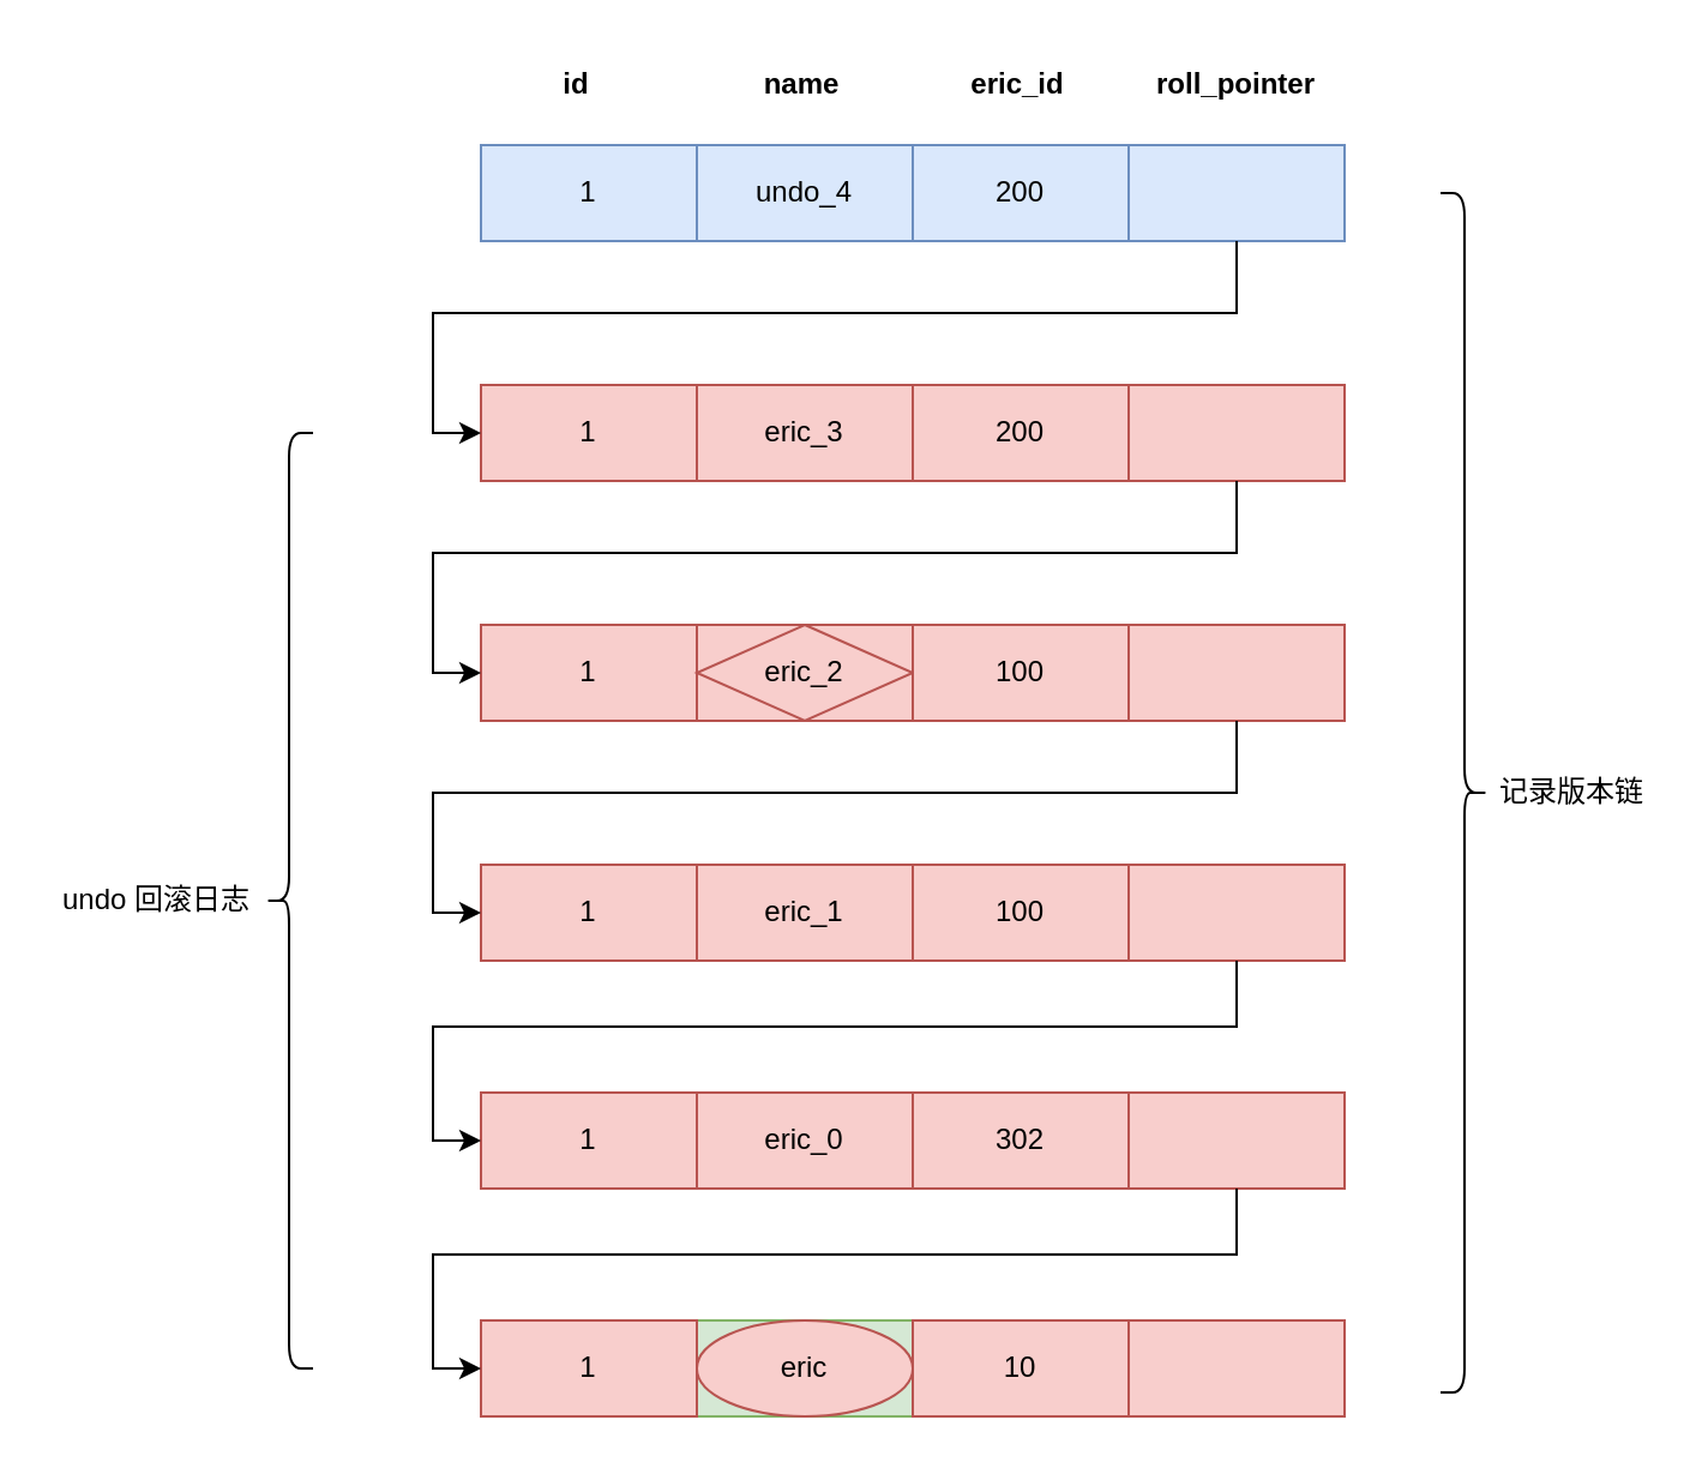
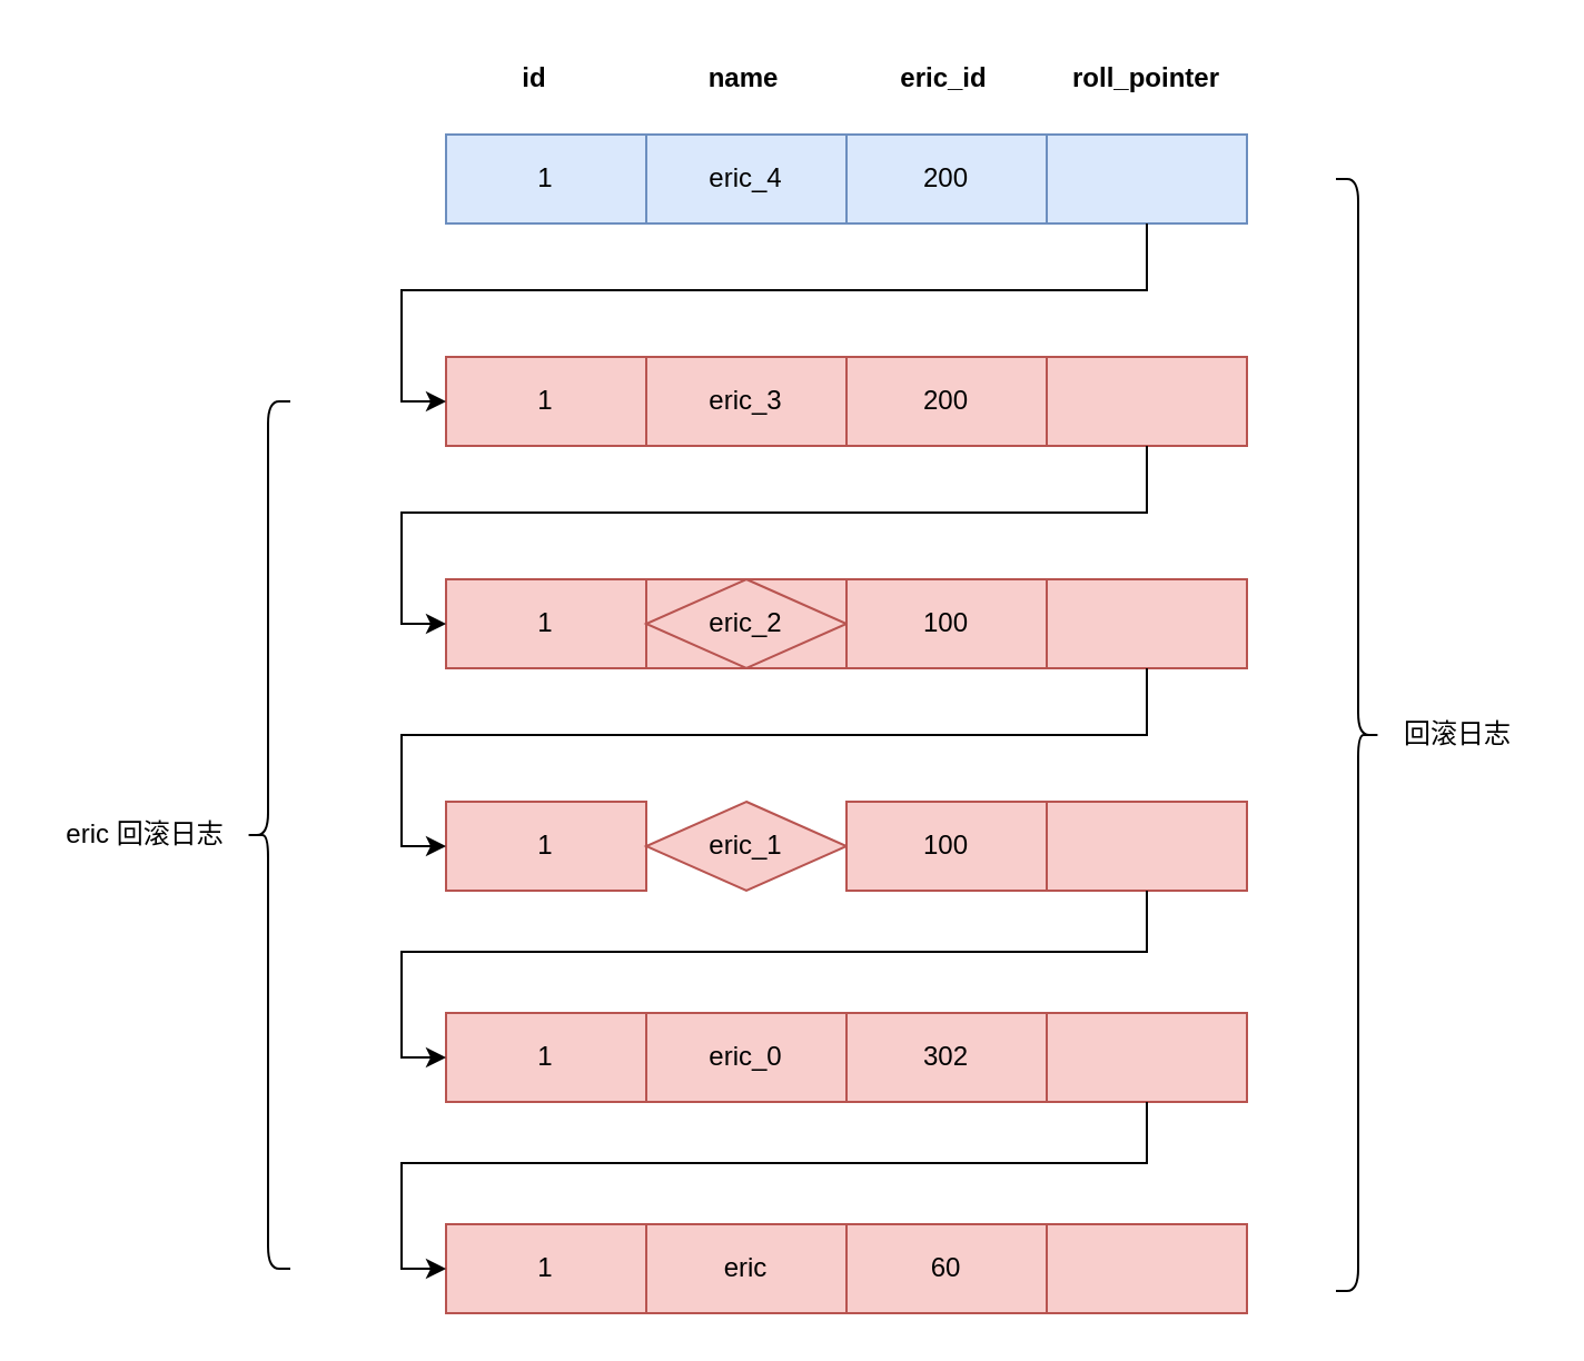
  <mxCell id="0" />
  <mxCell id="1" parent="0" />
  <mxCell id="2" value="" style="group;fillColor=#dae8fc;strokeColor=#6c8ebf;" vertex="1" connectable="0" parent="1"><mxGeometry x="200" y="60" width="360" height="40" as="geometry" /></mxCell>
  <mxCell id="3" value="1" style="rounded=0;whiteSpace=wrap;html=1;fillColor=#dae8fc;strokeColor=#6c8ebf;" vertex="1" parent="2"><mxGeometry width="90" height="40" as="geometry" /></mxCell>
- <mxCell id="4" value="undo_4" style="rounded=0;whiteSpace=wrap;html=1;fillColor=#dae8fc;strokeColor=#6c8ebf;" vertex="1" parent="2"><mxGeometry x="90" width="90" height="40" as="geometry" /></mxCell>
+ <mxCell id="4" value="eric_4" style="rounded=0;whiteSpace=wrap;html=1;fillColor=#dae8fc;strokeColor=#6c8ebf;" vertex="1" parent="2"><mxGeometry x="90" width="90" height="40" as="geometry" /></mxCell>
  <mxCell id="5" value="200" style="rounded=0;whiteSpace=wrap;html=1;fillColor=#dae8fc;strokeColor=#6c8ebf;" vertex="1" parent="2"><mxGeometry x="180" width="90" height="40" as="geometry" /></mxCell>
  <mxCell id="6" value="" style="rounded=0;whiteSpace=wrap;html=1;fillColor=#dae8fc;strokeColor=#6c8ebf;" vertex="1" parent="2"><mxGeometry x="270" width="90" height="40" as="geometry" /></mxCell>
  <mxCell id="7" value="" style="group" vertex="1" connectable="0" parent="1"><mxGeometry x="200" y="160" width="360" height="40" as="geometry" /></mxCell>
  <mxCell id="8" value="1" style="rounded=0;whiteSpace=wrap;html=1;fillColor=#f8cecc;strokeColor=#b85450;" vertex="1" parent="7"><mxGeometry width="90" height="40" as="geometry" /></mxCell>
  <mxCell id="9" value="eric_3" style="rounded=0;whiteSpace=wrap;html=1;fillColor=#f8cecc;strokeColor=#b85450;" vertex="1" parent="7"><mxGeometry x="90" width="90" height="40" as="geometry" /></mxCell>
  <mxCell id="10" value="200" style="rounded=0;whiteSpace=wrap;html=1;fillColor=#f8cecc;strokeColor=#b85450;" vertex="1" parent="7"><mxGeometry x="180" width="90" height="40" as="geometry" /></mxCell>
  <mxCell id="11" value="" style="rounded=0;whiteSpace=wrap;html=1;fillColor=#f8cecc;strokeColor=#b85450;" vertex="1" parent="7"><mxGeometry x="270" width="90" height="40" as="geometry" /></mxCell>
  <mxCell id="12" value="" style="group;fillColor=#f8cecc;strokeColor=#b85450;" vertex="1" connectable="0" parent="1"><mxGeometry x="200" y="260" width="360" height="40" as="geometry" /></mxCell>
  <mxCell id="13" value="1" style="rounded=0;whiteSpace=wrap;html=1;fillColor=#f8cecc;strokeColor=#b85450;" vertex="1" parent="12"><mxGeometry width="90" height="40" as="geometry" /></mxCell>
  <mxCell id="14" value="eric_2" style="rhombus;whiteSpace=wrap;html=1;fillColor=#f8cecc;strokeColor=#b85450;" vertex="1" parent="12"><mxGeometry x="90" width="90" height="40" as="geometry" /></mxCell>
  <mxCell id="15" value="100" style="rounded=0;whiteSpace=wrap;html=1;fillColor=#f8cecc;strokeColor=#b85450;" vertex="1" parent="12"><mxGeometry x="180" width="90" height="40" as="geometry" /></mxCell>
  <mxCell id="16" value="" style="rounded=0;whiteSpace=wrap;html=1;fillColor=#f8cecc;strokeColor=#b85450;" vertex="1" parent="12"><mxGeometry x="270" width="90" height="40" as="geometry" /></mxCell>
  <mxCell id="17" style="edgeStyle=orthogonalEdgeStyle;rounded=0;orthogonalLoop=1;jettySize=auto;html=1;exitX=0.5;exitY=1;exitDx=0;exitDy=0;entryX=0;entryY=0.5;entryDx=0;entryDy=0;" edge="1" parent="1" source="6" target="8"><mxGeometry relative="1" as="geometry" /></mxCell>
  <mxCell id="18" style="edgeStyle=orthogonalEdgeStyle;rounded=0;orthogonalLoop=1;jettySize=auto;html=1;exitX=0.5;exitY=1;exitDx=0;exitDy=0;entryX=0;entryY=0.5;entryDx=0;entryDy=0;" edge="1" parent="1" source="11" target="13"><mxGeometry relative="1" as="geometry" /></mxCell>
  <mxCell id="19" value="" style="group" vertex="1" connectable="0" parent="1"><mxGeometry x="200" y="360" width="360" height="40" as="geometry" /></mxCell>
  <mxCell id="20" value="1" style="rounded=0;whiteSpace=wrap;html=1;fillColor=#f8cecc;strokeColor=#b85450;" vertex="1" parent="19"><mxGeometry width="90" height="40" as="geometry" /></mxCell>
- <mxCell id="21" value="eric_1" style="rounded=0;whiteSpace=wrap;html=1;fillColor=#f8cecc;strokeColor=#b85450;" vertex="1" parent="19"><mxGeometry x="90" width="90" height="40" as="geometry" /></mxCell>
+ <mxCell id="21" value="eric_1" style="rhombus;whiteSpace=wrap;html=1;fillColor=#f8cecc;strokeColor=#b85450;" vertex="1" parent="19"><mxGeometry x="90" width="90" height="40" as="geometry" /></mxCell>
  <mxCell id="22" value="100" style="rounded=0;whiteSpace=wrap;html=1;fillColor=#f8cecc;strokeColor=#b85450;" vertex="1" parent="19"><mxGeometry x="180" width="90" height="40" as="geometry" /></mxCell>
  <mxCell id="23" value="" style="rounded=0;whiteSpace=wrap;html=1;fillColor=#f8cecc;strokeColor=#b85450;" vertex="1" parent="19"><mxGeometry x="270" width="90" height="40" as="geometry" /></mxCell>
  <mxCell id="24" style="edgeStyle=orthogonalEdgeStyle;rounded=0;orthogonalLoop=1;jettySize=auto;html=1;exitX=0.5;exitY=1;exitDx=0;exitDy=0;entryX=0;entryY=0.5;entryDx=0;entryDy=0;" edge="1" parent="1" source="16" target="20"><mxGeometry relative="1" as="geometry" /></mxCell>
  <mxCell id="25" value="" style="group;fillColor=#d5e8d4;strokeColor=#82b366;" vertex="1" connectable="0" parent="1"><mxGeometry x="200" y="455" width="360" height="40" as="geometry" /></mxCell>
  <mxCell id="26" value="1" style="rounded=0;whiteSpace=wrap;html=1;fillColor=#f8cecc;strokeColor=#b85450;" vertex="1" parent="25"><mxGeometry width="90" height="40" as="geometry" /></mxCell>
  <mxCell id="27" value="eric_0" style="rounded=0;whiteSpace=wrap;html=1;fillColor=#f8cecc;strokeColor=#b85450;" vertex="1" parent="25"><mxGeometry x="90" width="90" height="40" as="geometry" /></mxCell>
  <mxCell id="28" value="302" style="rounded=0;whiteSpace=wrap;html=1;fillColor=#f8cecc;strokeColor=#b85450;" vertex="1" parent="25"><mxGeometry x="180" width="90" height="40" as="geometry" /></mxCell>
  <mxCell id="29" value="" style="rounded=0;whiteSpace=wrap;html=1;fillColor=#f8cecc;strokeColor=#b85450;" vertex="1" parent="25"><mxGeometry x="270" width="90" height="40" as="geometry" /></mxCell>
  <mxCell id="30" style="edgeStyle=orthogonalEdgeStyle;rounded=0;orthogonalLoop=1;jettySize=auto;html=1;exitX=0.5;exitY=1;exitDx=0;exitDy=0;entryX=0;entryY=0.5;entryDx=0;entryDy=0;" edge="1" parent="1" source="23" target="26"><mxGeometry relative="1" as="geometry" /></mxCell>
  <mxCell id="31" value="id" style="text;html=1;strokeColor=none;fillColor=none;align=center;verticalAlign=middle;whiteSpace=wrap;rounded=0;fontStyle=1" vertex="1" parent="1"><mxGeometry x="210" y="20" width="60" height="30" as="geometry" /></mxCell>
  <mxCell id="32" value="name" style="text;html=1;strokeColor=none;fillColor=none;align=center;verticalAlign=middle;whiteSpace=wrap;rounded=0;fontStyle=1" vertex="1" parent="1"><mxGeometry x="304" y="20" width="60" height="30" as="geometry" /></mxCell>
  <mxCell id="33" value="eric_id" style="text;html=1;strokeColor=none;fillColor=none;align=center;verticalAlign=middle;whiteSpace=wrap;rounded=0;fontStyle=1" vertex="1" parent="1"><mxGeometry x="393.5" y="20" width="60" height="30" as="geometry" /></mxCell>
  <mxCell id="34" value="roll_pointer" style="text;html=1;strokeColor=none;fillColor=none;align=center;verticalAlign=middle;whiteSpace=wrap;rounded=0;fontStyle=1" vertex="1" parent="1"><mxGeometry x="480" y="20" width="70" height="30" as="geometry" /></mxCell>
  <mxCell id="35" value="" style="group;fillColor=#d5e8d4;strokeColor=#82b366;" vertex="1" connectable="0" parent="1"><mxGeometry x="200" y="550" width="360" height="40" as="geometry" /></mxCell>
  <mxCell id="36" value="1" style="rounded=0;whiteSpace=wrap;html=1;fillColor=#f8cecc;strokeColor=#b85450;" vertex="1" parent="35"><mxGeometry width="90" height="40" as="geometry" /></mxCell>
- <mxCell id="37" value="eric" style="ellipse;whiteSpace=wrap;html=1;fillColor=#f8cecc;strokeColor=#b85450;" vertex="1" parent="35"><mxGeometry x="90" width="90" height="40" as="geometry" /></mxCell>
- <mxCell id="38" value="10" style="rounded=0;whiteSpace=wrap;html=1;fillColor=#f8cecc;strokeColor=#b85450;" vertex="1" parent="35"><mxGeometry x="180" width="90" height="40" as="geometry" /></mxCell>
+ <mxCell id="37" value="eric" style="rounded=0;whiteSpace=wrap;html=1;fillColor=#f8cecc;strokeColor=#b85450;" vertex="1" parent="35"><mxGeometry x="90" width="90" height="40" as="geometry" /></mxCell>
+ <mxCell id="38" value="60" style="rounded=0;whiteSpace=wrap;html=1;fillColor=#f8cecc;strokeColor=#b85450;" vertex="1" parent="35"><mxGeometry x="180" width="90" height="40" as="geometry" /></mxCell>
  <mxCell id="39" value="" style="rounded=0;whiteSpace=wrap;html=1;fillColor=#f8cecc;strokeColor=#b85450;" vertex="1" parent="35"><mxGeometry x="270" width="90" height="40" as="geometry" /></mxCell>
  <mxCell id="40" style="edgeStyle=orthogonalEdgeStyle;rounded=0;orthogonalLoop=1;jettySize=auto;html=1;exitX=0.5;exitY=1;exitDx=0;exitDy=0;entryX=0;entryY=0.5;entryDx=0;entryDy=0;" edge="1" parent="1" source="29" target="36"><mxGeometry relative="1" as="geometry" /></mxCell>
  <mxCell id="41" value="" style="shape=curlyBracket;whiteSpace=wrap;html=1;rounded=1;flipH=1;" vertex="1" parent="1"><mxGeometry x="600" y="80" width="20" height="500" as="geometry" /></mxCell>
- <mxCell id="42" value="记录版本链" style="text;html=1;strokeColor=none;fillColor=none;align=center;verticalAlign=middle;whiteSpace=wrap;rounded=0;" vertex="1" parent="1"><mxGeometry x="620" y="315" width="70" height="30" as="geometry" /></mxCell>
+ <mxCell id="42" value="回滚日志" style="text;html=1;strokeColor=none;fillColor=none;align=center;verticalAlign=middle;whiteSpace=wrap;rounded=0;" vertex="1" parent="1"><mxGeometry x="620" y="315" width="70" height="30" as="geometry" /></mxCell>
  <mxCell id="43" value="" style="shape=curlyBracket;whiteSpace=wrap;html=1;rounded=1;" vertex="1" parent="1"><mxGeometry x="110" y="180" width="20" height="390" as="geometry" /></mxCell>
- <mxCell id="44" value="undo 回滚日志" style="text;html=1;strokeColor=none;fillColor=none;align=center;verticalAlign=middle;whiteSpace=wrap;rounded=0;" vertex="1" parent="1"><mxGeometry x="20" y="360" width="90" height="30" as="geometry" /></mxCell>
+ <mxCell id="44" value="eric 回滚日志" style="text;html=1;strokeColor=none;fillColor=none;align=center;verticalAlign=middle;whiteSpace=wrap;rounded=0;" vertex="1" parent="1"><mxGeometry x="20" y="360" width="90" height="30" as="geometry" /></mxCell>
